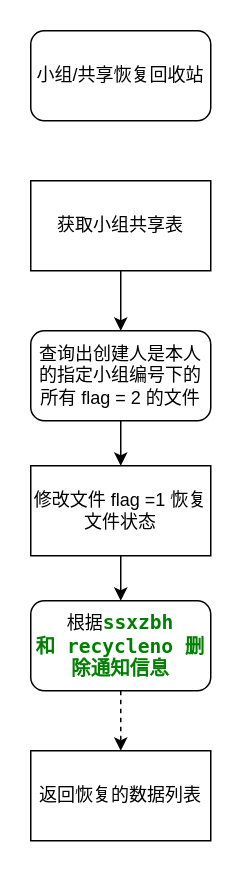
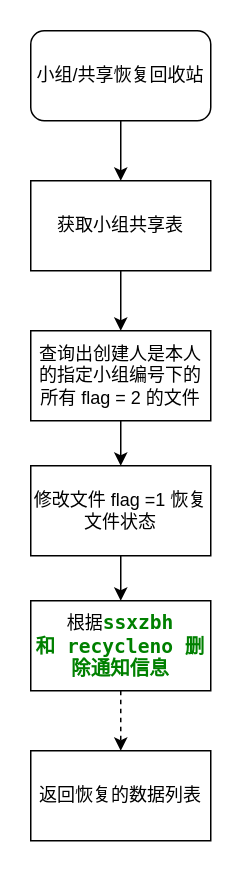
  <mxCell id="0" />
  <mxCell id="1" parent="0" />
+ <mxCell id="2" value="" style="edgeStyle=orthogonalEdgeStyle;rounded=0;orthogonalLoop=1;jettySize=auto;html=1;" edge="1" parent="1" source="3" target="5"><mxGeometry relative="1" as="geometry" /></mxCell>
  <mxCell id="3" value="小组/共享恢复回收站" style="rounded=1;whiteSpace=wrap;html=1;" vertex="1" parent="1"><mxGeometry x="20" y="20" width="120" height="60" as="geometry" /></mxCell>
  <mxCell id="4" value="" style="edgeStyle=orthogonalEdgeStyle;rounded=0;orthogonalLoop=1;jettySize=auto;html=1;" edge="1" parent="1" source="5" target="7"><mxGeometry relative="1" as="geometry" /></mxCell>
  <mxCell id="5" value="获取小组共享表" style="rounded=0;whiteSpace=wrap;html=1;" vertex="1" parent="1"><mxGeometry x="20" y="120" width="120" height="60" as="geometry" /></mxCell>
  <mxCell id="6" value="" style="edgeStyle=orthogonalEdgeStyle;rounded=0;orthogonalLoop=1;jettySize=auto;html=1;" edge="1" parent="1" source="7" target="9"><mxGeometry relative="1" as="geometry" /></mxCell>
- <mxCell id="7" value="查询出创建人是本人的指定小组编号下的所有 flag = 2 的文件" style="whiteSpace=wrap;html=1;rounded=1;" vertex="1" parent="1"><mxGeometry x="20" y="220" width="120" height="60" as="geometry" /></mxCell>
+ <mxCell id="7" value="查询出创建人是本人的指定小组编号下的所有 flag = 2 的文件" style="whiteSpace=wrap;html=1;rounded=0;" vertex="1" parent="1"><mxGeometry x="20" y="220" width="120" height="60" as="geometry" /></mxCell>
  <mxCell id="8" value="" style="edgeStyle=orthogonalEdgeStyle;rounded=0;orthogonalLoop=1;jettySize=auto;html=1;" edge="1" parent="1" source="9" target="11"><mxGeometry relative="1" as="geometry" /></mxCell>
  <mxCell id="9" value="修改文件 flag =1 恢复文件状态" style="whiteSpace=wrap;html=1;rounded=0;" vertex="1" parent="1"><mxGeometry x="20" y="310" width="120" height="60" as="geometry" /></mxCell>
  <mxCell id="10" value="" style="edgeStyle=orthogonalEdgeStyle;rounded=0;orthogonalLoop=1;jettySize=auto;html=1;dashed=1;" edge="1" parent="1" source="11" target="12"><mxGeometry relative="1" as="geometry" /></mxCell>
- <mxCell id="11" value="根据&lt;span style=&quot;color: rgb(0 , 128 , 0) ; font-weight: bold ; background-color: rgb(255 , 255 , 255) ; font-family: &amp;#34;jetbrains mono&amp;#34; , monospace ; font-size: 9.8pt&quot;&gt;ssxzbh 和&amp;nbsp;&lt;/span&gt;&lt;span style=&quot;color: rgb(0 , 128 , 0) ; font-weight: bold ; background-color: rgb(255 , 255 , 255) ; font-family: &amp;#34;jetbrains mono&amp;#34; , monospace ; font-size: 9.8pt&quot;&gt;recycleno 删除通知信息&lt;/span&gt;" style="whiteSpace=wrap;html=1;rounded=1;" vertex="1" parent="1"><mxGeometry x="20" y="400" width="120" height="60" as="geometry" /></mxCell>
+ <mxCell id="11" value="根据&lt;span style=&quot;color: rgb(0 , 128 , 0) ; font-weight: bold ; background-color: rgb(255 , 255 , 255) ; font-family: &amp;#34;jetbrains mono&amp;#34; , monospace ; font-size: 9.8pt&quot;&gt;ssxzbh 和&amp;nbsp;&lt;/span&gt;&lt;span style=&quot;color: rgb(0 , 128 , 0) ; font-weight: bold ; background-color: rgb(255 , 255 , 255) ; font-family: &amp;#34;jetbrains mono&amp;#34; , monospace ; font-size: 9.8pt&quot;&gt;recycleno 删除通知信息&lt;/span&gt;" style="whiteSpace=wrap;html=1;rounded=0;" vertex="1" parent="1"><mxGeometry x="20" y="400" width="120" height="60" as="geometry" /></mxCell>
  <mxCell id="12" value="返回恢复的数据列表" style="whiteSpace=wrap;html=1;rounded=0;" vertex="1" parent="1"><mxGeometry x="20" y="500" width="120" height="60" as="geometry" /></mxCell>
